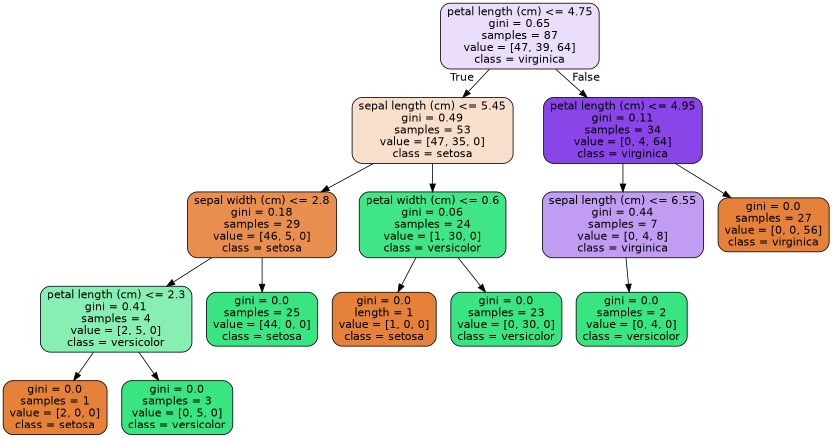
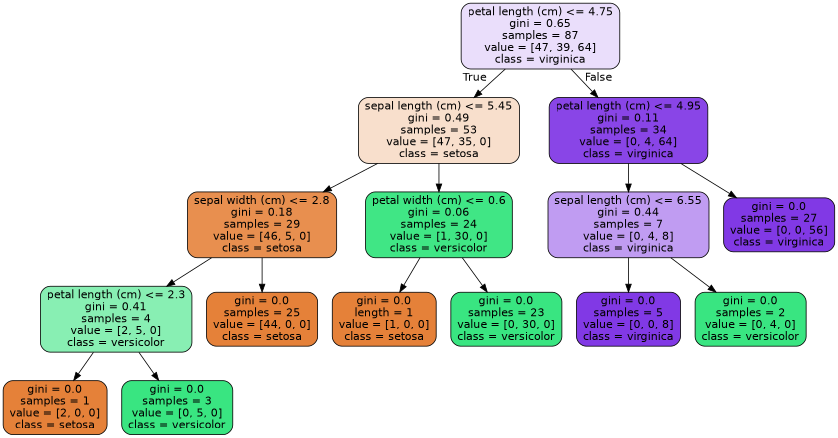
  digraph {
    node [color=black fillcolor="#e58139" fontname=helvetica shape=box style="filled, rounded"]
    edge [fontname=helvetica]
    n1 [fillcolor="#eadefb" label="petal length (cm) <= 4.75\ngini = 0.65\nsamples = 87\nvalue = [47, 39, 64]\nclass = virginica"]
    n2 [fillcolor="#f8dfcc" label="sepal length (cm) <= 5.45\ngini = 0.49\nsamples = 53\nvalue = [47, 35, 0]\nclass = setosa"]
    n3 [fillcolor="#8945e7" label="petal length (cm) <= 4.95\ngini = 0.11\nsamples = 34\nvalue = [0, 4, 64]\nclass = virginica"]
    n4 [fillcolor="#e88f4f" label="sepal width (cm) <= 2.8\ngini = 0.18\nsamples = 29\nvalue = [46, 5, 0]\nclass = setosa"]
    n5 [fillcolor="#40e685" label="petal width (cm) <= 0.6\ngini = 0.06\nsamples = 24\nvalue = [1, 30, 0]\nclass = versicolor"]
    n6 [fillcolor="#c09cf2" label="sepal length (cm) <= 6.55\ngini = 0.44\nsamples = 7\nvalue = [0, 4, 8]\nclass = virginica"]
-   n7 [label="gini = 0.0\nsamples = 27\nvalue = [0, 0, 56]\nclass = virginica"]
+   n7 [fillcolor="#8139e5" label="gini = 0.0\nsamples = 27\nvalue = [0, 0, 56]\nclass = virginica"]
    n8 [fillcolor="#88efb3" label="petal length (cm) <= 2.3\ngini = 0.41\nsamples = 4\nvalue = [2, 5, 0]\nclass = versicolor"]
-   n9 [fillcolor="#39e581" label="gini = 0.0\nsamples = 25\nvalue = [44, 0, 0]\nclass = setosa"]
+   n9 [label="gini = 0.0\nsamples = 25\nvalue = [44, 0, 0]\nclass = setosa"]
    n10 [label="gini = 0.0\nlength = 1\nvalue = [1, 0, 0]\nclass = setosa"]
    n11 [fillcolor="#39e581" label="gini = 0.0\nsamples = 23\nvalue = [0, 30, 0]\nclass = versicolor"]
    n12 [label="gini = 0.0\nsamples = 1\nvalue = [2, 0, 0]\nclass = setosa"]
    n13 [fillcolor="#39e581" label="gini = 0.0\nsamples = 3\nvalue = [0, 5, 0]\nclass = versicolor"]
+   n14 [fillcolor="#8139e5" label="gini = 0.0\nsamples = 5\nvalue = [0, 0, 8]\nclass = virginica"]
    n15 [fillcolor="#39e581" label="gini = 0.0\nsamples = 2\nvalue = [0, 4, 0]\nclass = versicolor"]
    n1 -> n2 [headlabel=True labelangle=45 labeldistance=2.5]
    n1 -> n3 [headlabel=False labelangle=-45 labeldistance=2.5]
    n2 -> n4
    n2 -> n5
    n3 -> n6
    n3 -> n7
    n4 -> n8
    n4 -> n9
    n5 -> n10
    n5 -> n11
+   n6 -> n14
    n6 -> n15
    n8 -> n12
    n8 -> n13
  }
